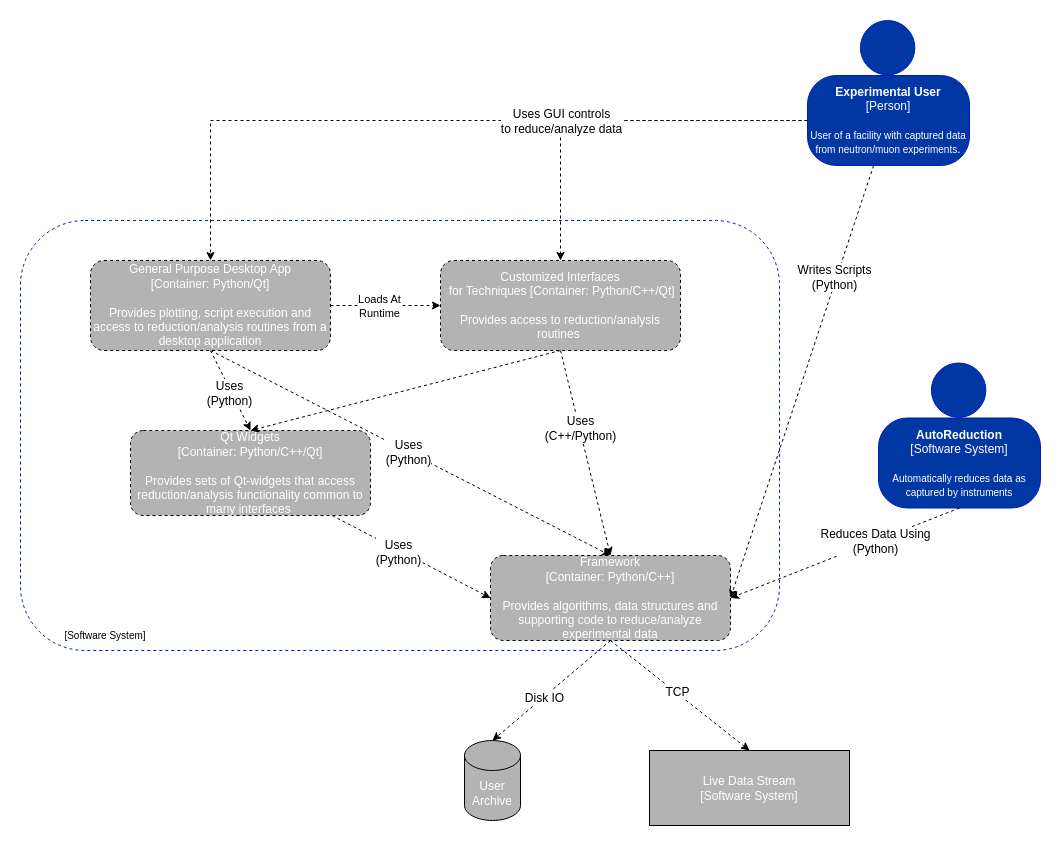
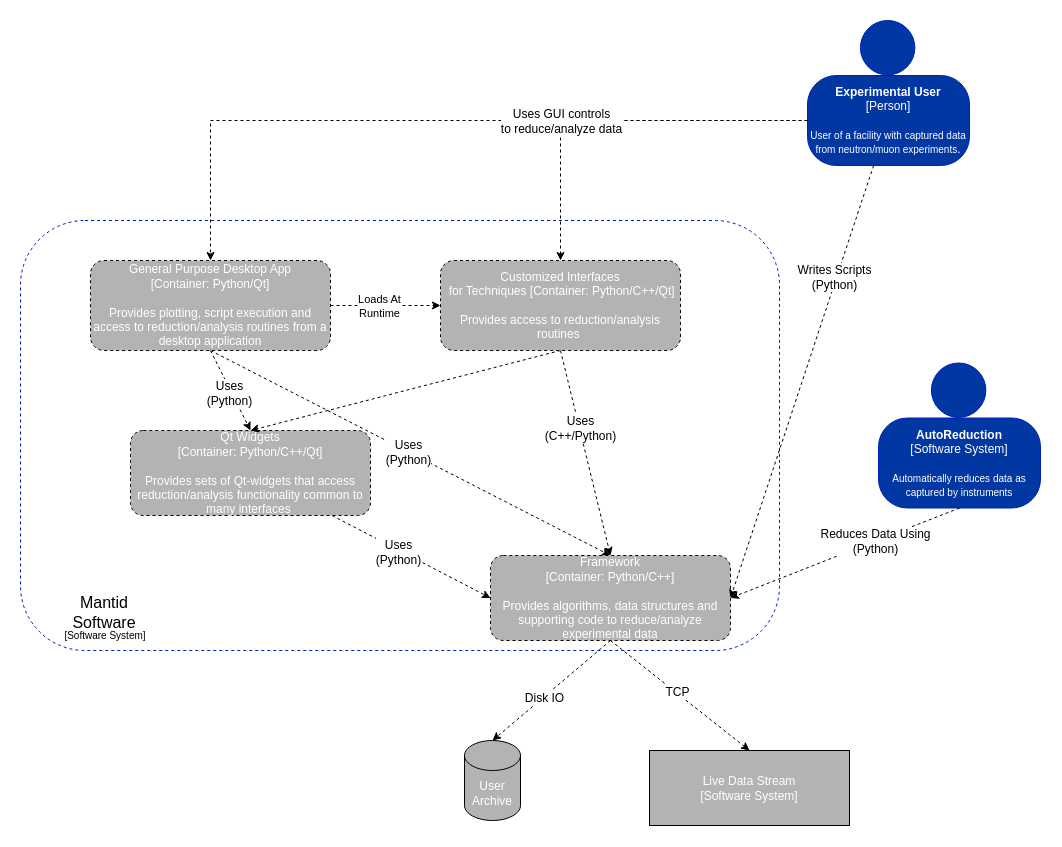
  <mxCell id="0" />
  <mxCell id="1" parent="0" />
  <mxCell id="2" value="" style="rounded=1;whiteSpace=wrap;html=1;strokeColor=#001DBC;fontColor=#ffffff;fillColor=none;dashed=1;sketch=0;glass=0;" parent="1" vertex="1"><mxGeometry x="20" y="220" width="759" height="430" as="geometry" /></mxCell>
  <mxCell id="3" value="" style="group;" parent="1" vertex="1" connectable="0"><mxGeometry x="807" y="20" width="162" height="145" as="geometry" /></mxCell>
  <mxCell id="4" value="" style="ellipse;whiteSpace=wrap;html=1;aspect=fixed;rounded=0;strokeColor=#001DBC;fontColor=#ffffff;fillColor=#0037A3;" parent="3" vertex="1"><mxGeometry x="52.908" width="54.466" height="54.466" as="geometry" /></mxCell>
  <mxCell id="5" value="&lt;b&gt;Experimental User&lt;/b&gt;&lt;br&gt;[Person]&lt;br&gt;&lt;br&gt;&lt;font style=&quot;font-size: 10px&quot;&gt;User of a facility with captured data from neutron/muon experiments&lt;/font&gt;." style="rounded=1;whiteSpace=wrap;html=1;strokeColor=#001DBC;fontColor=#ffffff;arcSize=32;fillColor=#0037A3;" parent="3" vertex="1"><mxGeometry y="55.0" width="162" height="90.0" as="geometry" /></mxCell>
  <mxCell id="6" value="" style="group;" parent="1" vertex="1" connectable="0"><mxGeometry x="870" y="362.5" width="162" height="145" as="geometry" /></mxCell>
  <mxCell id="7" value="" style="ellipse;whiteSpace=wrap;html=1;aspect=fixed;rounded=0;strokeColor=#001DBC;fontColor=#ffffff;fillColor=#0037A3;" parent="6" vertex="1"><mxGeometry x="60.908" width="54.466" height="54.466" as="geometry" /></mxCell>
  <mxCell id="8" value="&lt;b&gt;AutoReduction&lt;/b&gt;&lt;br&gt;[Software System]&lt;br&gt;&lt;br&gt;&lt;span style=&quot;font-size: 10px&quot;&gt;Automatically reduces data as captured by instruments&lt;/span&gt;" style="rounded=1;whiteSpace=wrap;html=1;strokeColor=#001DBC;fontColor=#ffffff;arcSize=32;fillColor=#0037A3;" parent="6" vertex="1"><mxGeometry x="8" y="55.0" width="162" height="90.0" as="geometry" /></mxCell>
  <mxCell id="9" value="&lt;span style=&quot;color: rgb(255 , 255 , 255)&quot;&gt;Live Data Stream&lt;/span&gt;&lt;br style=&quot;color: rgb(255 , 255 , 255)&quot;&gt;&lt;span style=&quot;color: rgb(255 , 255 , 255)&quot;&gt;[Software System]&lt;/span&gt;" style="rounded=0;whiteSpace=wrap;html=1;fillColor=#B3B3B3;" parent="1" vertex="1"><mxGeometry x="649" y="750" width="200" height="75" as="geometry" /></mxCell>
  <mxCell id="10" style="rounded=0;orthogonalLoop=1;jettySize=auto;html=1;dashed=1;exitX=0.5;exitY=1;exitDx=0;exitDy=0;entryX=0.5;entryY=0;entryDx=0;entryDy=0;" parent="1" source="16" target="19" edge="1"><mxGeometry relative="1" as="geometry"><mxPoint x="280" y="460" as="targetPoint" /></mxGeometry></mxCell>
  <mxCell id="11" value="Uses&lt;br&gt;(Python)" style="edgeLabel;html=1;align=center;verticalAlign=middle;resizable=0;points=[];fontSize=12;" parent="10" vertex="1" connectable="0"><mxGeometry x="0.036" y="-2" relative="1" as="geometry"><mxPoint as="offset" /></mxGeometry></mxCell>
  <mxCell id="12" style="edgeStyle=none;rounded=0;orthogonalLoop=1;jettySize=auto;html=1;entryX=0.5;entryY=0;entryDx=0;entryDy=0;dashed=1;fontSize=16;exitX=0.5;exitY=1;exitDx=0;exitDy=0;" parent="1" source="16" target="22" edge="1"><mxGeometry relative="1" as="geometry" /></mxCell>
  <mxCell id="13" value="Uses&lt;br&gt;(Python)" style="edgeLabel;html=1;align=center;verticalAlign=middle;resizable=0;points=[];fontSize=12;" parent="12" vertex="1" connectable="0"><mxGeometry x="-0.011" relative="1" as="geometry"><mxPoint as="offset" /></mxGeometry></mxCell>
  <mxCell id="14" style="edgeStyle=orthogonalEdgeStyle;rounded=0;orthogonalLoop=1;jettySize=auto;html=1;entryX=0;entryY=0.5;entryDx=0;entryDy=0;dashed=1;" edge="1" parent="1" source="16" target="26"><mxGeometry relative="1" as="geometry" /></mxCell>
  <mxCell id="15" value="Loads At&lt;br&gt;Runtime" style="edgeLabel;html=1;align=center;verticalAlign=middle;resizable=0;points=[];" vertex="1" connectable="0" parent="14"><mxGeometry x="-0.127" y="-1" relative="1" as="geometry"><mxPoint y="-1" as="offset" /></mxGeometry></mxCell>
  <mxCell id="16" value="General Purpose Desktop App&lt;br&gt;[Container: Python/Qt]&lt;br&gt;&lt;br&gt;Provides plotting, script execution and access to reduction/analysis routines from a desktop application" style="rounded=1;whiteSpace=wrap;html=1;glass=0;dashed=1;sketch=0;fillColor=#B3B3B3;fontColor=#FFFFFF;" parent="1" vertex="1"><mxGeometry x="90" y="260" width="240" height="90" as="geometry" /></mxCell>
  <mxCell id="17" style="rounded=0;orthogonalLoop=1;jettySize=auto;html=1;dashed=1;entryX=0;entryY=0.5;entryDx=0;entryDy=0;" parent="1" source="19" target="22" edge="1"><mxGeometry relative="1" as="geometry"><mxPoint x="620" y="440" as="targetPoint" /></mxGeometry></mxCell>
  <mxCell id="18" value="Uses&lt;br&gt;(Python)" style="edgeLabel;html=1;align=center;verticalAlign=middle;resizable=0;points=[];fontSize=12;" parent="17" vertex="1" connectable="0"><mxGeometry x="-0.164" y="-2" relative="1" as="geometry"><mxPoint as="offset" /></mxGeometry></mxCell>
  <mxCell id="19" value="Qt Widgets&lt;br&gt;[Container: Python/C++/Qt]&lt;br&gt;&lt;br&gt;Provides sets of Qt-widgets that access reduction/analysis functionality common to many interfaces&amp;nbsp;" style="rounded=1;whiteSpace=wrap;html=1;glass=0;dashed=1;sketch=0;fillColor=#B3B3B3;fontColor=#FFFFFF;" parent="1" vertex="1"><mxGeometry x="130" y="430" width="240" height="85" as="geometry" /></mxCell>
  <mxCell id="20" style="edgeStyle=none;rounded=0;orthogonalLoop=1;jettySize=auto;html=1;exitX=0.5;exitY=1;exitDx=0;exitDy=0;entryX=0.5;entryY=0;entryDx=0;entryDy=0;dashed=1;fontSize=16;" parent="1" source="22" target="9" edge="1"><mxGeometry relative="1" as="geometry" /></mxCell>
  <mxCell id="21" value="TCP" style="edgeLabel;html=1;align=center;verticalAlign=middle;resizable=0;points=[];fontSize=12;" parent="20" vertex="1" connectable="0"><mxGeometry x="-0.063" relative="1" as="geometry"><mxPoint x="1" as="offset" /></mxGeometry></mxCell>
  <mxCell id="22" value="Framework&lt;br&gt;[Container: Python/C++]&lt;br&gt;&lt;br&gt;Provides algorithms, data structures and supporting code to reduce/analyze experimental data" style="rounded=1;whiteSpace=wrap;html=1;glass=0;dashed=1;sketch=0;fillColor=#B3B3B3;fontColor=#FFFFFF;" parent="1" vertex="1"><mxGeometry x="490" y="555" width="240" height="85" as="geometry" /></mxCell>
  <mxCell id="23" style="edgeStyle=none;rounded=0;orthogonalLoop=1;jettySize=auto;html=1;dashed=1;exitX=0.5;exitY=1;exitDx=0;exitDy=0;entryX=0.5;entryY=0;entryDx=0;entryDy=0;" parent="1" source="26" target="19" edge="1"><mxGeometry relative="1" as="geometry"><mxPoint x="350" y="450" as="targetPoint" /></mxGeometry></mxCell>
  <mxCell id="24" style="edgeStyle=none;rounded=0;orthogonalLoop=1;jettySize=auto;html=1;exitX=0.5;exitY=1;exitDx=0;exitDy=0;entryX=0.5;entryY=0;entryDx=0;entryDy=0;dashed=1;fontSize=16;" parent="1" source="26" target="22" edge="1"><mxGeometry relative="1" as="geometry" /></mxCell>
  <mxCell id="25" value="Uses&lt;br&gt;(C++/Python)" style="edgeLabel;html=1;align=center;verticalAlign=middle;resizable=0;points=[];fontSize=12;" parent="24" vertex="1" connectable="0"><mxGeometry x="-0.245" y="1" relative="1" as="geometry"><mxPoint as="offset" /></mxGeometry></mxCell>
  <mxCell id="26" value="Customized Interfaces&lt;br&gt;&amp;nbsp;for Techniques [Container: Python/C++/Qt]&lt;br&gt;&lt;br&gt;Provides access to reduction/analysis routines&amp;nbsp;" style="rounded=1;whiteSpace=wrap;html=1;glass=0;dashed=1;sketch=0;fillColor=#B3B3B3;fontColor=#FFFFFF;" parent="1" vertex="1"><mxGeometry x="440" y="260" width="240" height="90" as="geometry" /></mxCell>
  <mxCell id="27" value="" style="endArrow=classic;html=1;fontColor=#FFFFFF;strokeColor=#000000;exitX=0.5;exitY=1;exitDx=0;exitDy=0;entryX=1;entryY=0.5;entryDx=0;entryDy=0;dashed=1;" parent="1" source="8" target="22" edge="1"><mxGeometry width="50" height="50" relative="1" as="geometry"><mxPoint x="960" y="510" as="sourcePoint" /><mxPoint x="530" y="580" as="targetPoint" /></mxGeometry></mxCell>
  <mxCell id="28" value="Reduces Data Using&lt;br&gt;(Python)" style="edgeLabel;html=1;align=center;verticalAlign=middle;resizable=0;points=[];fontSize=12;" parent="27" vertex="1" connectable="0"><mxGeometry x="-0.257" relative="1" as="geometry"><mxPoint as="offset" /></mxGeometry></mxCell>
  <mxCell id="29" style="edgeStyle=orthogonalEdgeStyle;rounded=0;sketch=0;orthogonalLoop=1;jettySize=auto;html=1;entryX=0.5;entryY=0;entryDx=0;entryDy=0;dashed=1;fontColor=#FFFFFF;strokeColor=#000000;" parent="1" source="5" target="16" edge="1"><mxGeometry relative="1" as="geometry" /></mxCell>
  <mxCell id="30" style="rounded=0;sketch=0;orthogonalLoop=1;jettySize=auto;html=1;dashed=1;fontColor=#FFFFFF;strokeColor=#000000;entryX=1;entryY=0.5;entryDx=0;entryDy=0;" parent="1" source="5" target="22" edge="1"><mxGeometry relative="1" as="geometry"><mxPoint x="580" y="598" as="targetPoint" /></mxGeometry></mxCell>
  <mxCell id="31" value="Writes Scripts&lt;br&gt;(Python)" style="edgeLabel;html=1;align=center;verticalAlign=middle;resizable=0;points=[];fontSize=12;" parent="30" vertex="1" connectable="0"><mxGeometry x="-0.482" y="-3" relative="1" as="geometry"><mxPoint as="offset" /></mxGeometry></mxCell>
  <mxCell id="32" style="edgeStyle=orthogonalEdgeStyle;rounded=0;sketch=0;orthogonalLoop=1;jettySize=auto;html=1;exitX=0;exitY=0.5;exitDx=0;exitDy=0;dashed=1;fontColor=#FFFFFF;strokeColor=#000000;" parent="1" source="5" target="26" edge="1"><mxGeometry relative="1" as="geometry" /></mxCell>
  <mxCell id="33" value="Uses GUI controls&lt;br&gt;to reduce/analyze data" style="edgeLabel;html=1;align=center;verticalAlign=middle;resizable=0;points=[];fontSize=12;" parent="32" vertex="1" connectable="0"><mxGeometry x="0.387" relative="1" as="geometry"><mxPoint y="-21" as="offset" /></mxGeometry></mxCell>
  <mxCell id="34" value="&lt;font style=&quot;font-size: 10px&quot;&gt;[Software System]&lt;/font&gt;" style="text;html=1;strokeColor=none;fillColor=none;align=center;verticalAlign=middle;whiteSpace=wrap;rounded=0;" parent="1" vertex="1"><mxGeometry x="50" y="630" width="110" height="10" as="geometry" /></mxCell>
+ <mxCell id="35" value="Mantid Software" style="text;html=1;strokeColor=none;fillColor=none;align=center;verticalAlign=middle;whiteSpace=wrap;rounded=0;fontSize=16;" parent="1" vertex="1"><mxGeometry x="49" y="597" width="110" height="30" as="geometry" /></mxCell>
  <mxCell id="36" value="&lt;font color=&quot;#ffffff&quot; style=&quot;font-size: 12px;&quot;&gt;User Archive&lt;/font&gt;" style="shape=cylinder3;whiteSpace=wrap;html=1;boundedLbl=1;backgroundOutline=1;size=15;fontSize=12;fillColor=#B3B3B3;" parent="1" vertex="1"><mxGeometry x="464" y="740" width="56" height="80" as="geometry" /></mxCell>
  <mxCell id="37" value="" style="endArrow=classic;html=1;dashed=1;exitX=0.5;exitY=1;exitDx=0;exitDy=0;entryX=0.5;entryY=0;entryDx=0;entryDy=0;entryPerimeter=0;" parent="1" source="22" target="36" edge="1"><mxGeometry x="460.83" y="444.79" width="50" height="50" as="geometry"><mxPoint x="412.5" y="700" as="sourcePoint" /><mxPoint x="412.83" y="790" as="targetPoint" /></mxGeometry></mxCell>
  <mxCell id="38" value="Disk IO" style="edgeLabel;html=1;align=center;verticalAlign=middle;resizable=0;points=[];fontSize=12;" parent="37" vertex="1" connectable="0"><mxGeometry relative="1" as="geometry"><mxPoint x="-8" y="8" as="offset" /></mxGeometry></mxCell>
